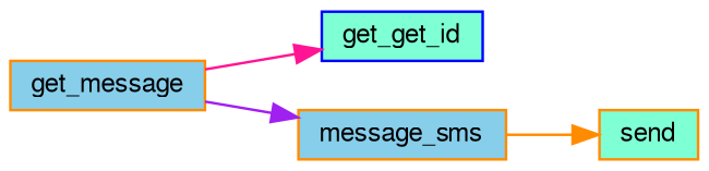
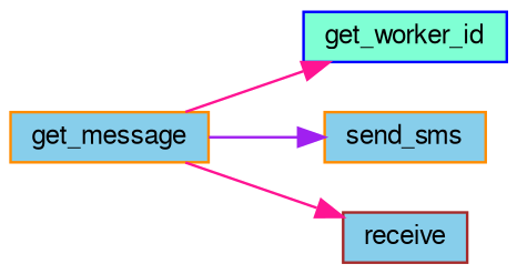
  digraph {
    rankdir=LR
    node [color=darkorange fillcolor=skyblue fontname=FreeSans fontsize=10 shape=record style=filled]
    edge [color=deeppink fontname=FreeSans fontsize=10 labelfontname=FreeSans labelfontsize=10 style=solid]
    n1 [fontcolor=black height=0.2 label=get_message width=0.4]
-   n2 [color=blue fillcolor=aquamarine height=0.2 label=get_get_id width=0.4]
-   n3 [height=0.2 label=message_sms width=0.4]
-   n5 [fillcolor=aquamarine height=0.2 label=send width=0.4]
+   n2 [color=blue fillcolor=aquamarine height=0.2 label=get_worker_id width=0.4]
+   n3 [height=0.2 label=send_sms width=0.4]
+   n4 [color=brown height=0.2 label=receive width=0.4]
    n1 -> n2
    n1 -> n3 [color=purple]
-   n3 -> n5 [color=darkorange]
+   n1 -> n4
  }
